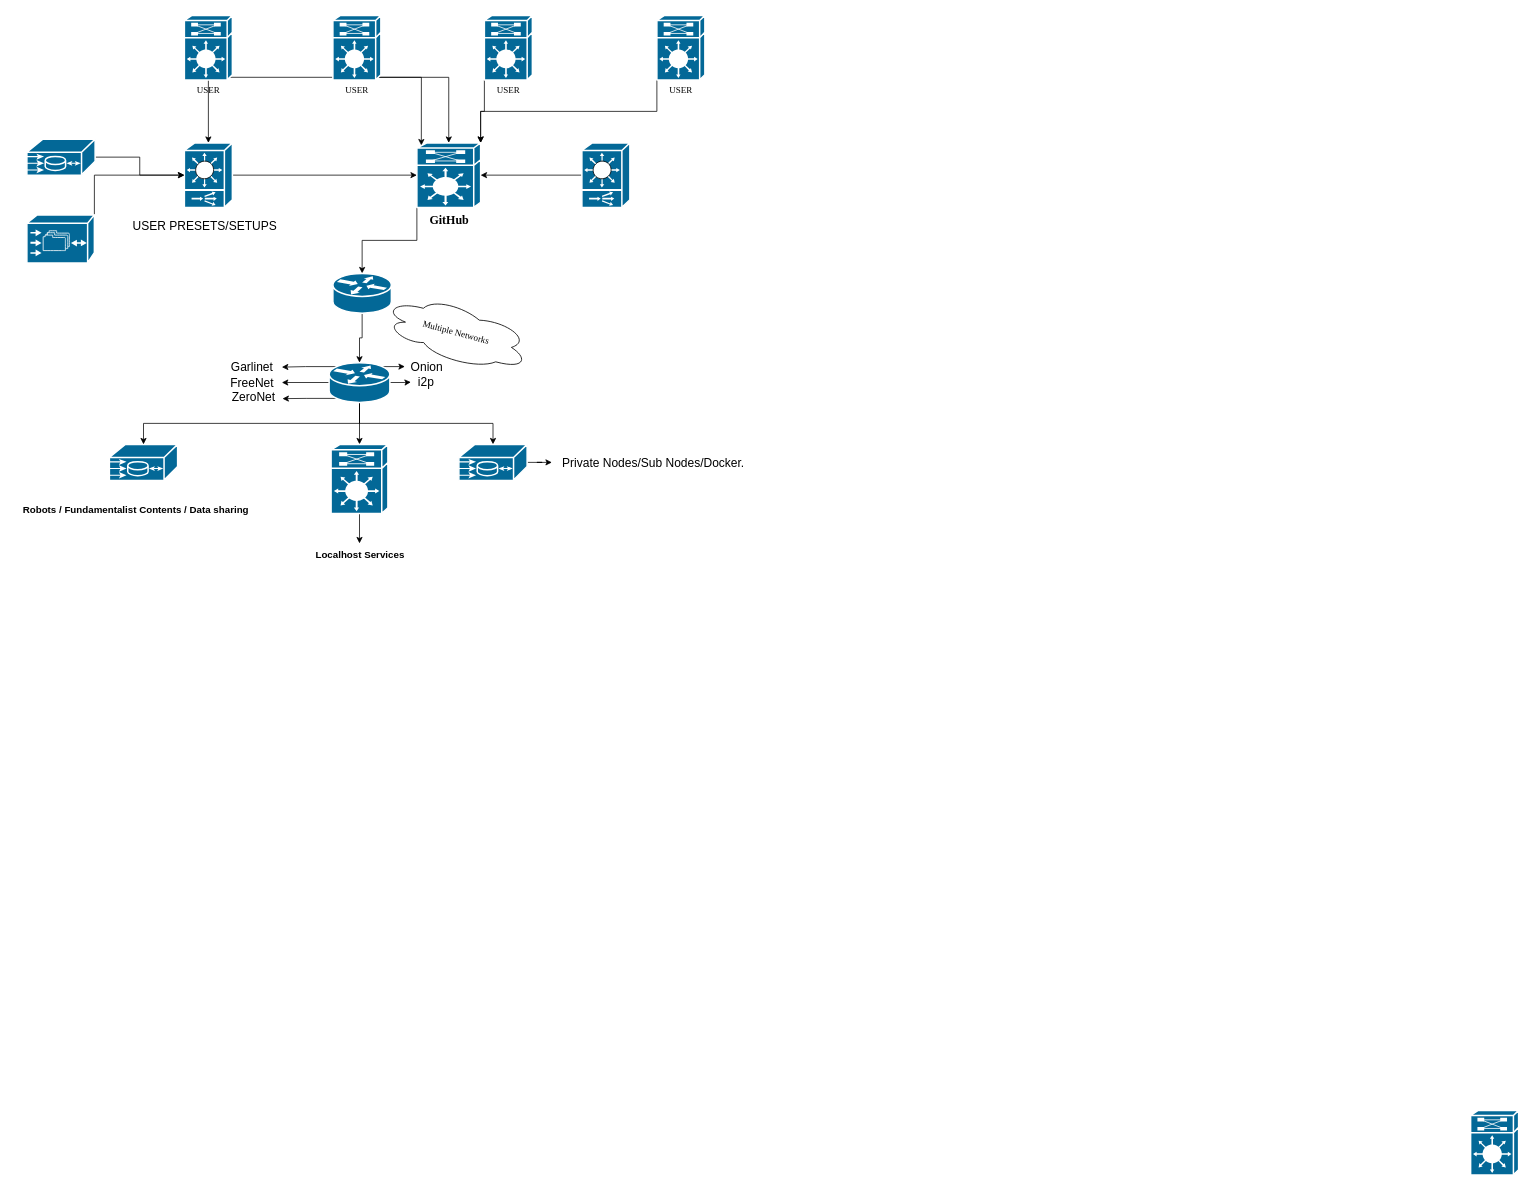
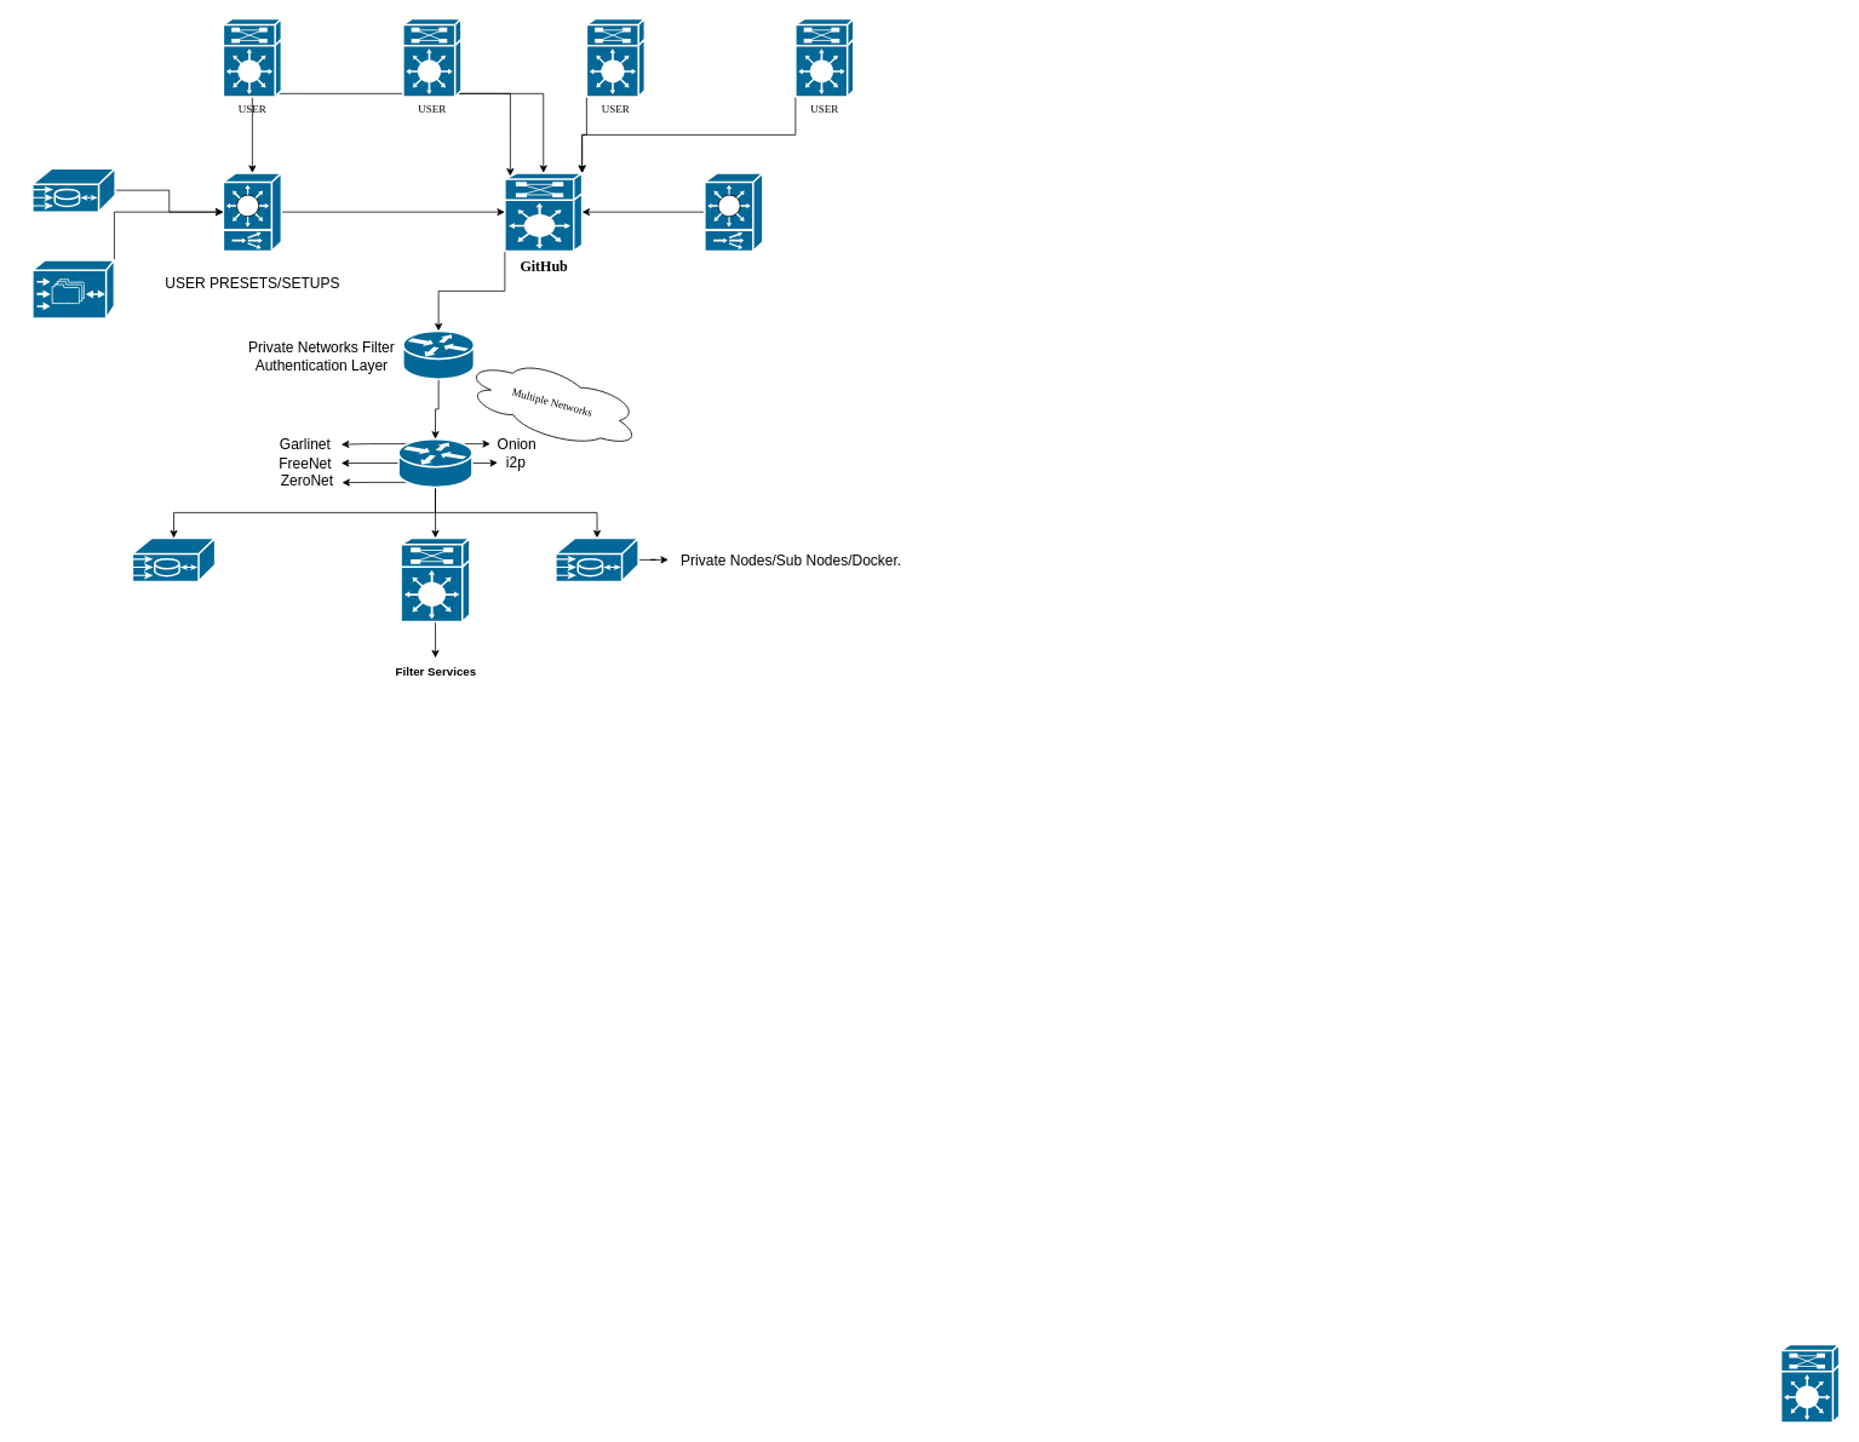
  <mxCell id="0" />
  <mxCell id="1" parent="0" />
  <mxCell id="2" value="" style="edgeStyle=orthogonalEdgeStyle;rounded=0;orthogonalLoop=1;jettySize=auto;html=1;fontSize=16;" edge="1" parent="1" source="4" target="14"><mxGeometry relative="1" as="geometry" /></mxCell>
  <mxCell id="3" style="edgeStyle=orthogonalEdgeStyle;rounded=0;orthogonalLoop=1;jettySize=auto;html=1;exitX=0.95;exitY=0.96;exitDx=0;exitDy=0;exitPerimeter=0;entryX=0.07;entryY=0.04;entryDx=0;entryDy=0;entryPerimeter=0;fontSize=16;" edge="1" parent="1" source="4" target="12"><mxGeometry relative="1" as="geometry" /></mxCell>
  <mxCell id="4" value="USER" style="shape=mxgraph.cisco.misc.route_switch_processor;html=1;dashed=0;fillColor=#036897;strokeColor=#ffffff;strokeWidth=2;verticalLabelPosition=bottom;verticalAlign=top;rounded=0;shadow=0;comic=0;fontFamily=Verdana;fontSize=12;" parent="1" vertex="1"><mxGeometry x="245" y="20" width="64" height="86" as="geometry" /></mxCell>
  <mxCell id="5" style="edgeStyle=orthogonalEdgeStyle;rounded=0;orthogonalLoop=1;jettySize=auto;html=1;exitX=0.95;exitY=0.96;exitDx=0;exitDy=0;exitPerimeter=0;entryX=0.5;entryY=0;entryDx=0;entryDy=0;entryPerimeter=0;fontSize=16;" edge="1" parent="1" source="6" target="12"><mxGeometry relative="1" as="geometry" /></mxCell>
  <mxCell id="6" value="USER" style="shape=mxgraph.cisco.misc.route_switch_processor;html=1;dashed=0;fillColor=#036897;strokeColor=#ffffff;strokeWidth=2;verticalLabelPosition=bottom;verticalAlign=top;rounded=0;shadow=0;comic=0;fontFamily=Verdana;fontSize=12;" parent="1" vertex="1"><mxGeometry x="443" y="20" width="64" height="86" as="geometry" /></mxCell>
  <mxCell id="7" style="edgeStyle=orthogonalEdgeStyle;rounded=0;orthogonalLoop=1;jettySize=auto;html=1;exitX=0;exitY=1;exitDx=0;exitDy=0;exitPerimeter=0;entryX=1;entryY=0;entryDx=0;entryDy=0;entryPerimeter=0;fontSize=16;" edge="1" parent="1" source="8" target="12"><mxGeometry relative="1" as="geometry" /></mxCell>
  <mxCell id="8" value="USER" style="shape=mxgraph.cisco.misc.route_switch_processor;html=1;dashed=0;fillColor=#036897;strokeColor=#ffffff;strokeWidth=2;verticalLabelPosition=bottom;verticalAlign=top;rounded=0;shadow=0;comic=0;fontFamily=Verdana;fontSize=12;" parent="1" vertex="1"><mxGeometry x="645" y="20" width="64" height="86" as="geometry" /></mxCell>
  <mxCell id="9" style="edgeStyle=orthogonalEdgeStyle;rounded=0;orthogonalLoop=1;jettySize=auto;html=1;exitX=0;exitY=1;exitDx=0;exitDy=0;exitPerimeter=0;entryX=1;entryY=0;entryDx=0;entryDy=0;entryPerimeter=0;fontSize=16;" edge="1" parent="1" source="10" target="12"><mxGeometry relative="1" as="geometry" /></mxCell>
  <mxCell id="10" value="USER" style="shape=mxgraph.cisco.misc.route_switch_processor;html=1;dashed=0;fillColor=#036897;strokeColor=#ffffff;strokeWidth=2;verticalLabelPosition=bottom;verticalAlign=top;rounded=0;shadow=0;comic=0;fontFamily=Verdana;fontSize=12;" parent="1" vertex="1"><mxGeometry x="875" y="20" width="64" height="86" as="geometry" /></mxCell>
  <mxCell id="11" style="edgeStyle=orthogonalEdgeStyle;rounded=0;orthogonalLoop=1;jettySize=auto;html=1;exitX=0;exitY=1;exitDx=0;exitDy=0;exitPerimeter=0;entryX=0.5;entryY=0;entryDx=0;entryDy=0;entryPerimeter=0;fontSize=16;" edge="1" parent="1" source="12" target="24"><mxGeometry relative="1" as="geometry" /></mxCell>
  <mxCell id="12" value="&lt;font style=&quot;font-size: 16px;&quot;&gt;&lt;b&gt;GitHub&lt;/b&gt;&lt;/font&gt;" style="shape=mxgraph.cisco.misc.route_switch_processor;html=1;dashed=0;fillColor=#036897;strokeColor=#ffffff;strokeWidth=2;verticalLabelPosition=bottom;verticalAlign=top;rounded=0;shadow=0;comic=0;fontFamily=Verdana;fontSize=12;" parent="1" vertex="1"><mxGeometry x="555" y="190" width="85" height="86" as="geometry" /></mxCell>
  <mxCell id="13" style="edgeStyle=orthogonalEdgeStyle;rounded=0;orthogonalLoop=1;jettySize=auto;html=1;exitX=1;exitY=0.5;exitDx=0;exitDy=0;exitPerimeter=0;entryX=0;entryY=0.5;entryDx=0;entryDy=0;entryPerimeter=0;fontSize=16;" edge="1" parent="1" source="14" target="12"><mxGeometry relative="1" as="geometry" /></mxCell>
  <mxCell id="14" value="" style="shape=mxgraph.cisco.switches.content_switch;html=1;dashed=0;fillColor=#036897;strokeColor=#ffffff;strokeWidth=2;verticalLabelPosition=bottom;verticalAlign=top;rounded=0;shadow=0;comic=0;fontFamily=Verdana;fontSize=12;" parent="1" vertex="1"><mxGeometry x="245" y="190" width="64" height="86" as="geometry" /></mxCell>
  <mxCell id="15" style="edgeStyle=orthogonalEdgeStyle;rounded=0;orthogonalLoop=1;jettySize=auto;html=1;exitX=0;exitY=0.5;exitDx=0;exitDy=0;exitPerimeter=0;entryX=1;entryY=0.5;entryDx=0;entryDy=0;entryPerimeter=0;fontSize=16;" edge="1" parent="1" source="16" target="12"><mxGeometry relative="1" as="geometry" /></mxCell>
  <mxCell id="16" value="" style="shape=mxgraph.cisco.switches.content_switch;html=1;dashed=0;fillColor=#036897;strokeColor=#ffffff;strokeWidth=2;verticalLabelPosition=bottom;verticalAlign=top;rounded=0;shadow=0;comic=0;fontFamily=Verdana;fontSize=12;" parent="1" vertex="1"><mxGeometry x="775" y="190" width="64" height="86" as="geometry" /></mxCell>
  <mxCell id="17" style="edgeStyle=orthogonalEdgeStyle;rounded=0;orthogonalLoop=1;jettySize=auto;html=1;exitX=1;exitY=0;exitDx=0;exitDy=0;exitPerimeter=0;entryX=0;entryY=0.5;entryDx=0;entryDy=0;entryPerimeter=0;fontSize=16;" edge="1" parent="1" source="18" target="14"><mxGeometry relative="1" as="geometry" /></mxCell>
  <mxCell id="18" value="" style="shape=mxgraph.cisco.storage.cisco_file_engine;html=1;dashed=0;fillColor=#036897;strokeColor=#ffffff;strokeWidth=2;verticalLabelPosition=bottom;verticalAlign=top;rounded=0;shadow=0;comic=0;fontFamily=Verdana;fontSize=12;" parent="1" vertex="1"><mxGeometry x="35" y="286" width="90" height="64" as="geometry" /></mxCell>
  <mxCell id="19" style="edgeStyle=orthogonalEdgeStyle;rounded=0;orthogonalLoop=1;jettySize=auto;html=1;exitX=1;exitY=0.5;exitDx=0;exitDy=0;exitPerimeter=0;entryX=0;entryY=0.5;entryDx=0;entryDy=0;entryPerimeter=0;fontSize=16;" edge="1" parent="1" source="20" target="14"><mxGeometry relative="1" as="geometry" /></mxCell>
  <mxCell id="20" value="" style="shape=mxgraph.cisco.misc.me1100;html=1;dashed=0;fillColor=#036897;strokeColor=#ffffff;strokeWidth=2;verticalLabelPosition=bottom;verticalAlign=top;rounded=0;shadow=0;comic=0;fontFamily=Verdana;fontSize=12;" parent="1" vertex="1"><mxGeometry x="35" y="185" width="91" height="48" as="geometry" /></mxCell>
  <mxCell id="21" value="Multiple Networks" style="ellipse;shape=cloud;whiteSpace=wrap;html=1;rounded=0;shadow=0;comic=0;strokeWidth=1;fontFamily=Verdana;fontSize=12;rotation=15;" parent="1" vertex="1"><mxGeometry x="506" y="403" width="203" height="80" as="geometry" /></mxCell>
  <mxCell id="22" value="" style="shape=mxgraph.cisco.misc.me1100;html=1;dashed=0;fillColor=#036897;strokeColor=#ffffff;strokeWidth=2;verticalLabelPosition=bottom;verticalAlign=top;rounded=0;shadow=0;comic=0;fontFamily=Verdana;fontSize=12;" parent="1" vertex="1"><mxGeometry x="145" y="592" width="91" height="48" as="geometry" /></mxCell>
  <mxCell id="23" style="edgeStyle=orthogonalEdgeStyle;rounded=0;orthogonalLoop=1;jettySize=auto;html=1;exitX=0.5;exitY=1;exitDx=0;exitDy=0;exitPerimeter=0;entryX=0.5;entryY=0;entryDx=0;entryDy=0;entryPerimeter=0;fontSize=16;" edge="1" parent="1" source="24" target="37"><mxGeometry relative="1" as="geometry" /></mxCell>
  <mxCell id="24" value="" style="shape=mxgraph.cisco.routers.router;html=1;dashed=0;fillColor=#036897;strokeColor=#ffffff;strokeWidth=2;verticalLabelPosition=bottom;verticalAlign=top;rounded=0;shadow=0;comic=0;fontFamily=Verdana;fontSize=12;" parent="1" vertex="1"><mxGeometry x="443" y="364" width="78" height="53" as="geometry" /></mxCell>
- <mxCell id="25" value="USER PRESETS/SETUPS" style="text;html=1;resizable=0;autosize=1;align=center;verticalAlign=middle;points=[];fillColor=none;strokeColor=none;rounded=0;fontSize=16;" vertex="1" parent="1"><mxGeometry x="167" y="286" width="210" height="30" as="geometry" /></mxCell>
+ <mxCell id="25" value="USER PRESETS/SETUPS" style="text;html=1;resizable=0;autosize=1;align=center;verticalAlign=middle;points=[];fillColor=none;strokeColor=none;rounded=0;fontSize=16;" vertex="1" parent="1"><mxGeometry x="172" y="296" width="210" height="30" as="geometry" /></mxCell>
+ <mxCell id="26" value="&lt;div&gt;Private Networks Filter&lt;/div&gt;&lt;div&gt;Authentication Layer&lt;br&gt;&lt;/div&gt;" style="text;html=1;resizable=0;autosize=1;align=center;verticalAlign=middle;points=[];fillColor=none;strokeColor=none;rounded=0;fontSize=16;" vertex="1" parent="1"><mxGeometry x="263" y="367" width="180" height="50" as="geometry" /></mxCell>
  <mxCell id="27" value="" style="shape=mxgraph.cisco.misc.route_switch_processor;html=1;dashed=0;fillColor=#036897;strokeColor=#ffffff;strokeWidth=2;verticalLabelPosition=bottom;verticalAlign=top;rounded=0;shadow=0;comic=0;fontFamily=Verdana;fontSize=12;" vertex="1" parent="1"><mxGeometry x="1960" y="1480" width="64" height="86" as="geometry" /></mxCell>
  <mxCell id="28" value="Garlinet" style="text;html=1;resizable=0;autosize=1;align=center;verticalAlign=middle;points=[];fillColor=none;strokeColor=none;rounded=0;fontSize=16;" vertex="1" parent="1"><mxGeometry x="295" y="474" width="80" height="30" as="geometry" /></mxCell>
  <mxCell id="29" style="edgeStyle=orthogonalEdgeStyle;rounded=0;orthogonalLoop=1;jettySize=auto;html=1;exitX=0.12;exitY=0.1;exitDx=0;exitDy=0;exitPerimeter=0;fontSize=16;" edge="1" parent="1" source="37" target="28"><mxGeometry relative="1" as="geometry" /></mxCell>
  <mxCell id="30" style="edgeStyle=orthogonalEdgeStyle;rounded=0;orthogonalLoop=1;jettySize=auto;html=1;exitX=1;exitY=0.5;exitDx=0;exitDy=0;exitPerimeter=0;fontSize=16;" edge="1" parent="1" source="37" target="38"><mxGeometry relative="1" as="geometry" /></mxCell>
  <mxCell id="31" style="edgeStyle=orthogonalEdgeStyle;rounded=0;orthogonalLoop=1;jettySize=auto;html=1;exitX=0.88;exitY=0.1;exitDx=0;exitDy=0;exitPerimeter=0;fontSize=16;" edge="1" parent="1" source="37" target="41"><mxGeometry relative="1" as="geometry" /></mxCell>
  <mxCell id="32" style="edgeStyle=orthogonalEdgeStyle;rounded=0;orthogonalLoop=1;jettySize=auto;html=1;exitX=0;exitY=0.5;exitDx=0;exitDy=0;exitPerimeter=0;fontSize=16;" edge="1" parent="1" source="37" target="40"><mxGeometry relative="1" as="geometry" /></mxCell>
  <mxCell id="33" style="edgeStyle=orthogonalEdgeStyle;rounded=0;orthogonalLoop=1;jettySize=auto;html=1;exitX=0.12;exitY=0.9;exitDx=0;exitDy=0;exitPerimeter=0;entryX=1.01;entryY=0.667;entryDx=0;entryDy=0;entryPerimeter=0;fontSize=16;" edge="1" parent="1" source="37"><mxGeometry relative="1" as="geometry"><mxPoint x="375.8" y="531.01" as="targetPoint" /></mxGeometry></mxCell>
  <mxCell id="34" style="edgeStyle=orthogonalEdgeStyle;rounded=0;orthogonalLoop=1;jettySize=auto;html=1;exitX=0.5;exitY=1;exitDx=0;exitDy=0;exitPerimeter=0;entryX=0.5;entryY=0;entryDx=0;entryDy=0;entryPerimeter=0;fontSize=16;" edge="1" parent="1" source="37" target="22"><mxGeometry relative="1" as="geometry" /></mxCell>
  <mxCell id="35" style="edgeStyle=orthogonalEdgeStyle;rounded=0;orthogonalLoop=1;jettySize=auto;html=1;exitX=0.5;exitY=1;exitDx=0;exitDy=0;exitPerimeter=0;entryX=0.5;entryY=0;entryDx=0;entryDy=0;entryPerimeter=0;fontSize=16;" edge="1" parent="1" source="37" target="44"><mxGeometry relative="1" as="geometry" /></mxCell>
  <mxCell id="36" style="edgeStyle=orthogonalEdgeStyle;rounded=0;orthogonalLoop=1;jettySize=auto;html=1;exitX=0.5;exitY=1;exitDx=0;exitDy=0;exitPerimeter=0;entryX=0.5;entryY=0;entryDx=0;entryDy=0;entryPerimeter=0;fontSize=13;" edge="1" parent="1" source="37" target="47"><mxGeometry relative="1" as="geometry" /></mxCell>
  <mxCell id="37" value="" style="shape=mxgraph.cisco.routers.router;html=1;dashed=0;fillColor=#036897;strokeColor=#ffffff;strokeWidth=2;verticalLabelPosition=bottom;verticalAlign=top;rounded=0;shadow=0;comic=0;fontFamily=Verdana;fontSize=12;" vertex="1" parent="1"><mxGeometry x="438" y="483" width="81" height="53" as="geometry" /></mxCell>
  <mxCell id="38" value="i2p" style="text;html=1;resizable=0;autosize=1;align=center;verticalAlign=middle;points=[];fillColor=none;strokeColor=none;rounded=0;fontSize=16;" vertex="1" parent="1"><mxGeometry x="547" y="494" width="40" height="30" as="geometry" /></mxCell>
  <mxCell id="39" value="ZeroNet" style="text;html=1;resizable=0;autosize=1;align=center;verticalAlign=middle;points=[];fillColor=none;strokeColor=none;rounded=0;fontSize=16;" vertex="1" parent="1"><mxGeometry x="297" y="514" width="80" height="30" as="geometry" /></mxCell>
  <mxCell id="40" value="&lt;div&gt;FreeNet&lt;/div&gt;" style="text;html=1;resizable=0;autosize=1;align=center;verticalAlign=middle;points=[];fillColor=none;strokeColor=none;rounded=0;fontSize=16;" vertex="1" parent="1"><mxGeometry x="295" y="494.5" width="80" height="30" as="geometry" /></mxCell>
  <mxCell id="41" value="Onion" style="text;html=1;resizable=0;autosize=1;align=center;verticalAlign=middle;points=[];fillColor=none;strokeColor=none;rounded=0;fontSize=16;" vertex="1" parent="1"><mxGeometry x="533" y="474" width="70" height="30" as="geometry" /></mxCell>
- <mxCell id="42" value="Robots / Fundamentalist Contents / Data sharing" style="text;html=1;resizable=0;autosize=1;align=center;verticalAlign=middle;points=[];fillColor=none;strokeColor=none;rounded=0;fontSize=13;fontStyle=1" vertex="1" parent="1"><mxGeometry x="20" y="664" width="320" height="30" as="geometry" /></mxCell>
  <mxCell id="43" style="edgeStyle=orthogonalEdgeStyle;rounded=0;orthogonalLoop=1;jettySize=auto;html=1;exitX=1;exitY=0.5;exitDx=0;exitDy=0;exitPerimeter=0;fontSize=16;" edge="1" parent="1" source="44" target="45"><mxGeometry relative="1" as="geometry" /></mxCell>
  <mxCell id="44" value="" style="shape=mxgraph.cisco.misc.me1100;html=1;dashed=0;fillColor=#036897;strokeColor=#ffffff;strokeWidth=2;verticalLabelPosition=bottom;verticalAlign=top;rounded=0;shadow=0;comic=0;fontFamily=Verdana;fontSize=12;" vertex="1" parent="1"><mxGeometry x="611" y="592" width="91" height="48" as="geometry" /></mxCell>
  <mxCell id="45" value="Private Nodes/Sub Nodes/Docker." style="text;html=1;resizable=0;autosize=1;align=center;verticalAlign=middle;points=[];fillColor=none;strokeColor=none;rounded=0;fontSize=16;" vertex="1" parent="1"><mxGeometry x="735" y="601" width="270" height="30" as="geometry" /></mxCell>
  <mxCell id="46" style="edgeStyle=orthogonalEdgeStyle;rounded=0;orthogonalLoop=1;jettySize=auto;html=1;exitX=0.5;exitY=1;exitDx=0;exitDy=0;exitPerimeter=0;fontSize=13;" edge="1" parent="1" source="47" target="48"><mxGeometry relative="1" as="geometry" /></mxCell>
  <mxCell id="47" value="" style="shape=mxgraph.cisco.misc.route_switch_processor;html=1;dashed=0;fillColor=#036897;strokeColor=#ffffff;strokeWidth=2;verticalLabelPosition=bottom;verticalAlign=top;rounded=0;shadow=0;comic=0;fontFamily=Verdana;fontSize=12;" vertex="1" parent="1"><mxGeometry x="440.62" y="592" width="75.75" height="92" as="geometry" /></mxCell>
- <mxCell id="48" value="Localhost Services" style="text;html=1;resizable=0;autosize=1;align=center;verticalAlign=middle;points=[];fillColor=none;strokeColor=none;rounded=0;fontSize=13;fontStyle=1" vertex="1" parent="1"><mxGeometry x="408.5" y="724" width="140" height="30" as="geometry" /></mxCell>
+ <mxCell id="48" value="Filter Services" style="text;html=1;resizable=0;autosize=1;align=center;verticalAlign=middle;points=[];fillColor=none;strokeColor=none;rounded=0;fontSize=13;fontStyle=1" vertex="1" parent="1"><mxGeometry x="408.5" y="724" width="140" height="30" as="geometry" /></mxCell>
